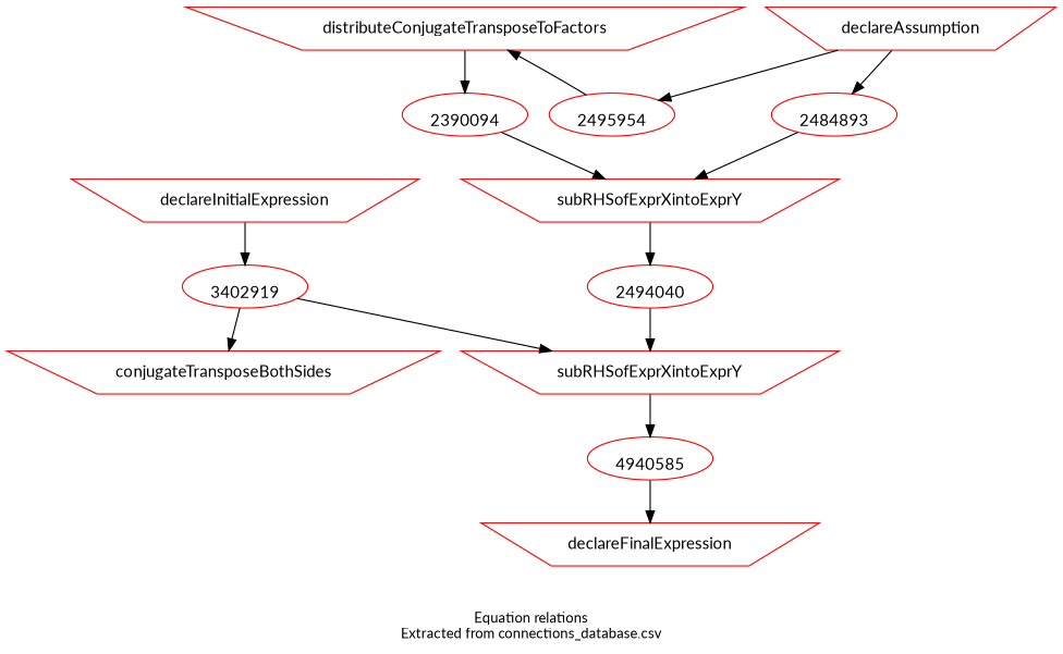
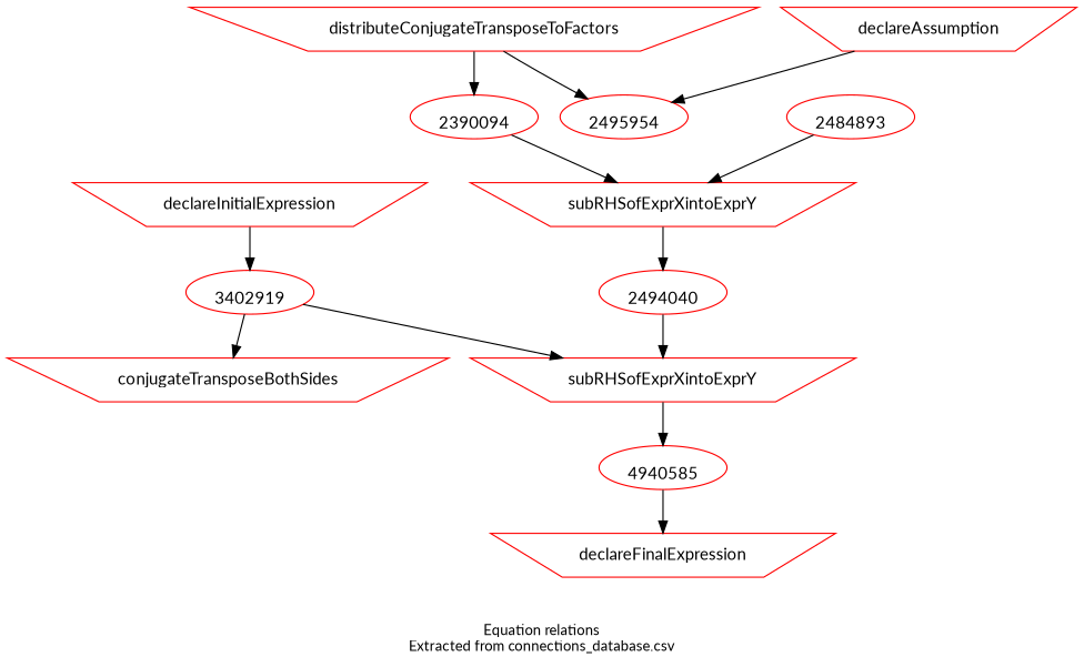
  digraph {
    fontname=Lato
    fontsize=12
    label="Equation relations\nExtracted from connections_database.csv"
    node [color=red fontname=Lato shape=invtrapezium]
    edge [fontname=Lato]
    n1 [label=declareInitialExpression]
    3402919 [labelloc=b shape=ellipse]
    n3 [label=conjugateTransposeBothSides]
    n4 [label=subRHSofExprXintoExprY]
    n5 [label=4940585 labelloc=b shape=ellipse]
    2495954 [labelloc=b shape=ellipse]
    n7 [label=distributeConjugateTransposeToFactors]
    2390094 [labelloc=b shape=ellipse]
    n9 [label=subRHSofExprXintoExprY]
    2494040 [labelloc=b shape=ellipse]
    n11 [label=declareAssumption]
    n12 [label=2484893 labelloc=b shape=ellipse]
    n13 [label=declareFinalExpression]
    n1 -> 3402919
    3402919 -> n3
    3402919 -> n4
    n4 -> n5
    n5 -> n13
-   2495954 -> n7
+   n7 -> 2495954
    n7 -> 2390094
    2390094 -> n9
    n9 -> 2494040
    2494040 -> n4
    n11 -> 2495954
-   n11 -> n12
    n12 -> n9
  }
